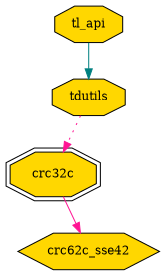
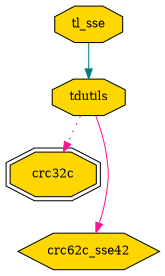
  digraph {
    fontname="DejaVu Serif"
    node [fillcolor=gold fontname="DejaVu Serif" fontsize=12 shape=octagon style=filled]
    edge [color=deeppink fontname="DejaVu Serif"]
-   n1 [label=tl_api]
+   n1 [label=tl_sse]
    n2 [label=tdutils]
    n3 [label=crc32c shape=doubleoctagon]
    n4 [label=crc62c_sse42 shape=hexagon]
    n1 -> n2 [color=teal]
    n2 -> n3 [style=dotted]
-   n3 -> n4
+   n2 -> n4
  }
